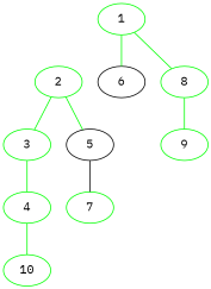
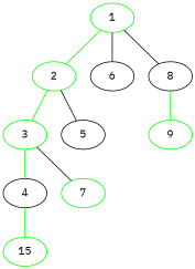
  digraph {
    fontname="IBM Plex Mono"
    node [color=green fontname="IBM Plex Mono"]
    edge [color=green dir=none fontname="IBM Plex Mono"]
    1
    2
    6 [color=""]
-   8
+   8 [color=black]
    3
    5 [color=""]
    9
-   4
+   4 [color=black]
    7
-   10
-   1 -> 6
-   1 -> 8
+   10 [label=15]
+   1 -> 2
+   1 -> 6 [color=""]
+   1 -> 8 [color=black]
    2 -> 3
-   2 -> 5
+   2 -> 5 [color=""]
    8 -> 9
    3 -> 4
-   5 -> 7 [color=""]
+   3 -> 7 [color=""]
    4 -> 10
  }
